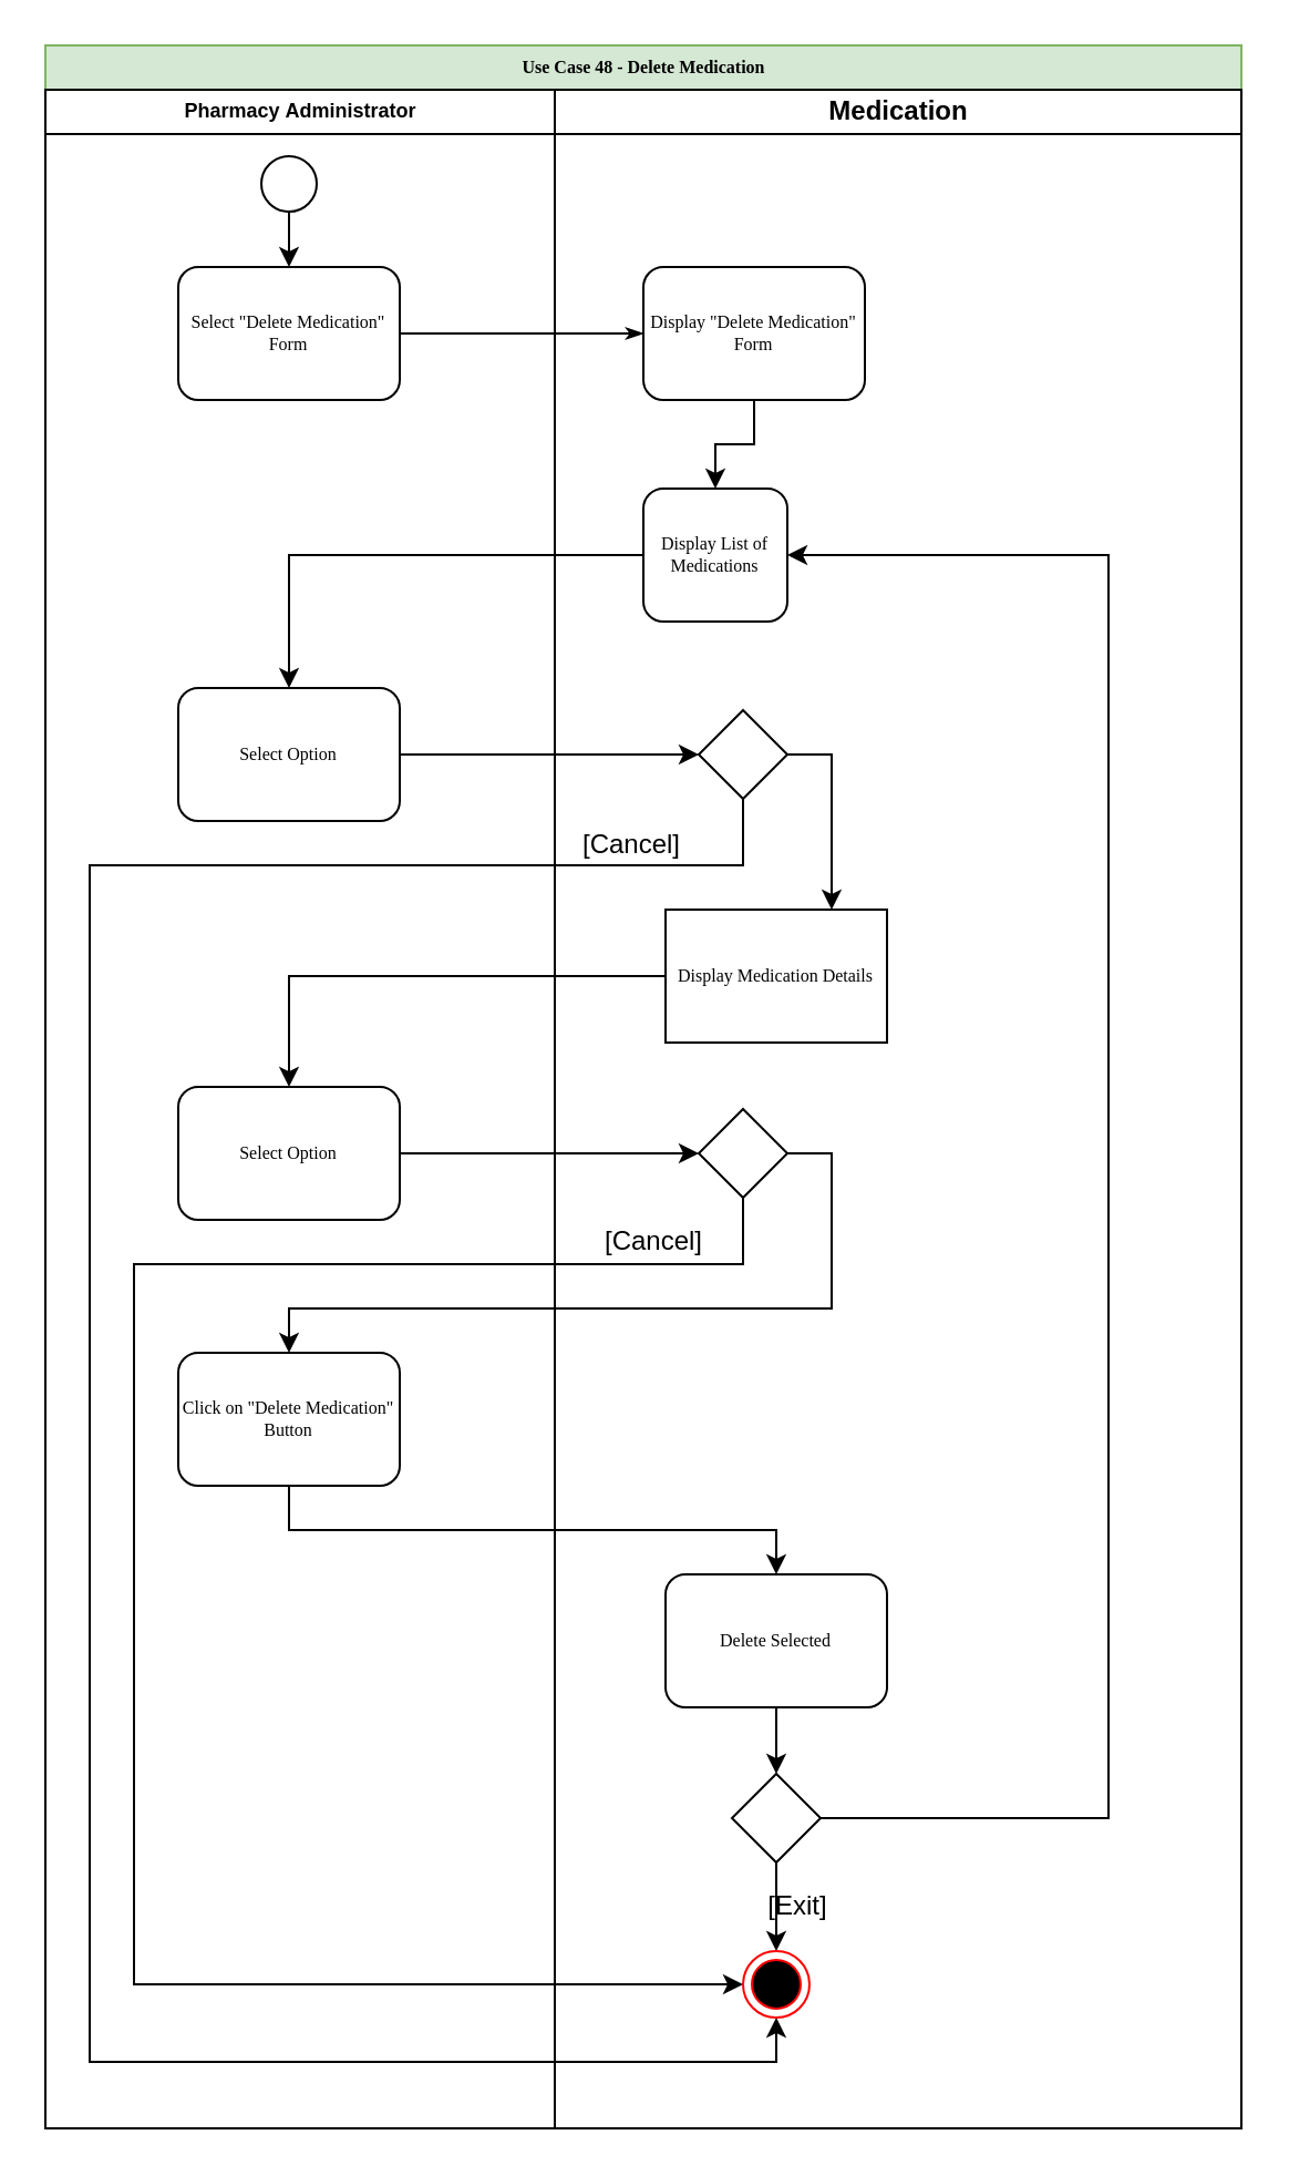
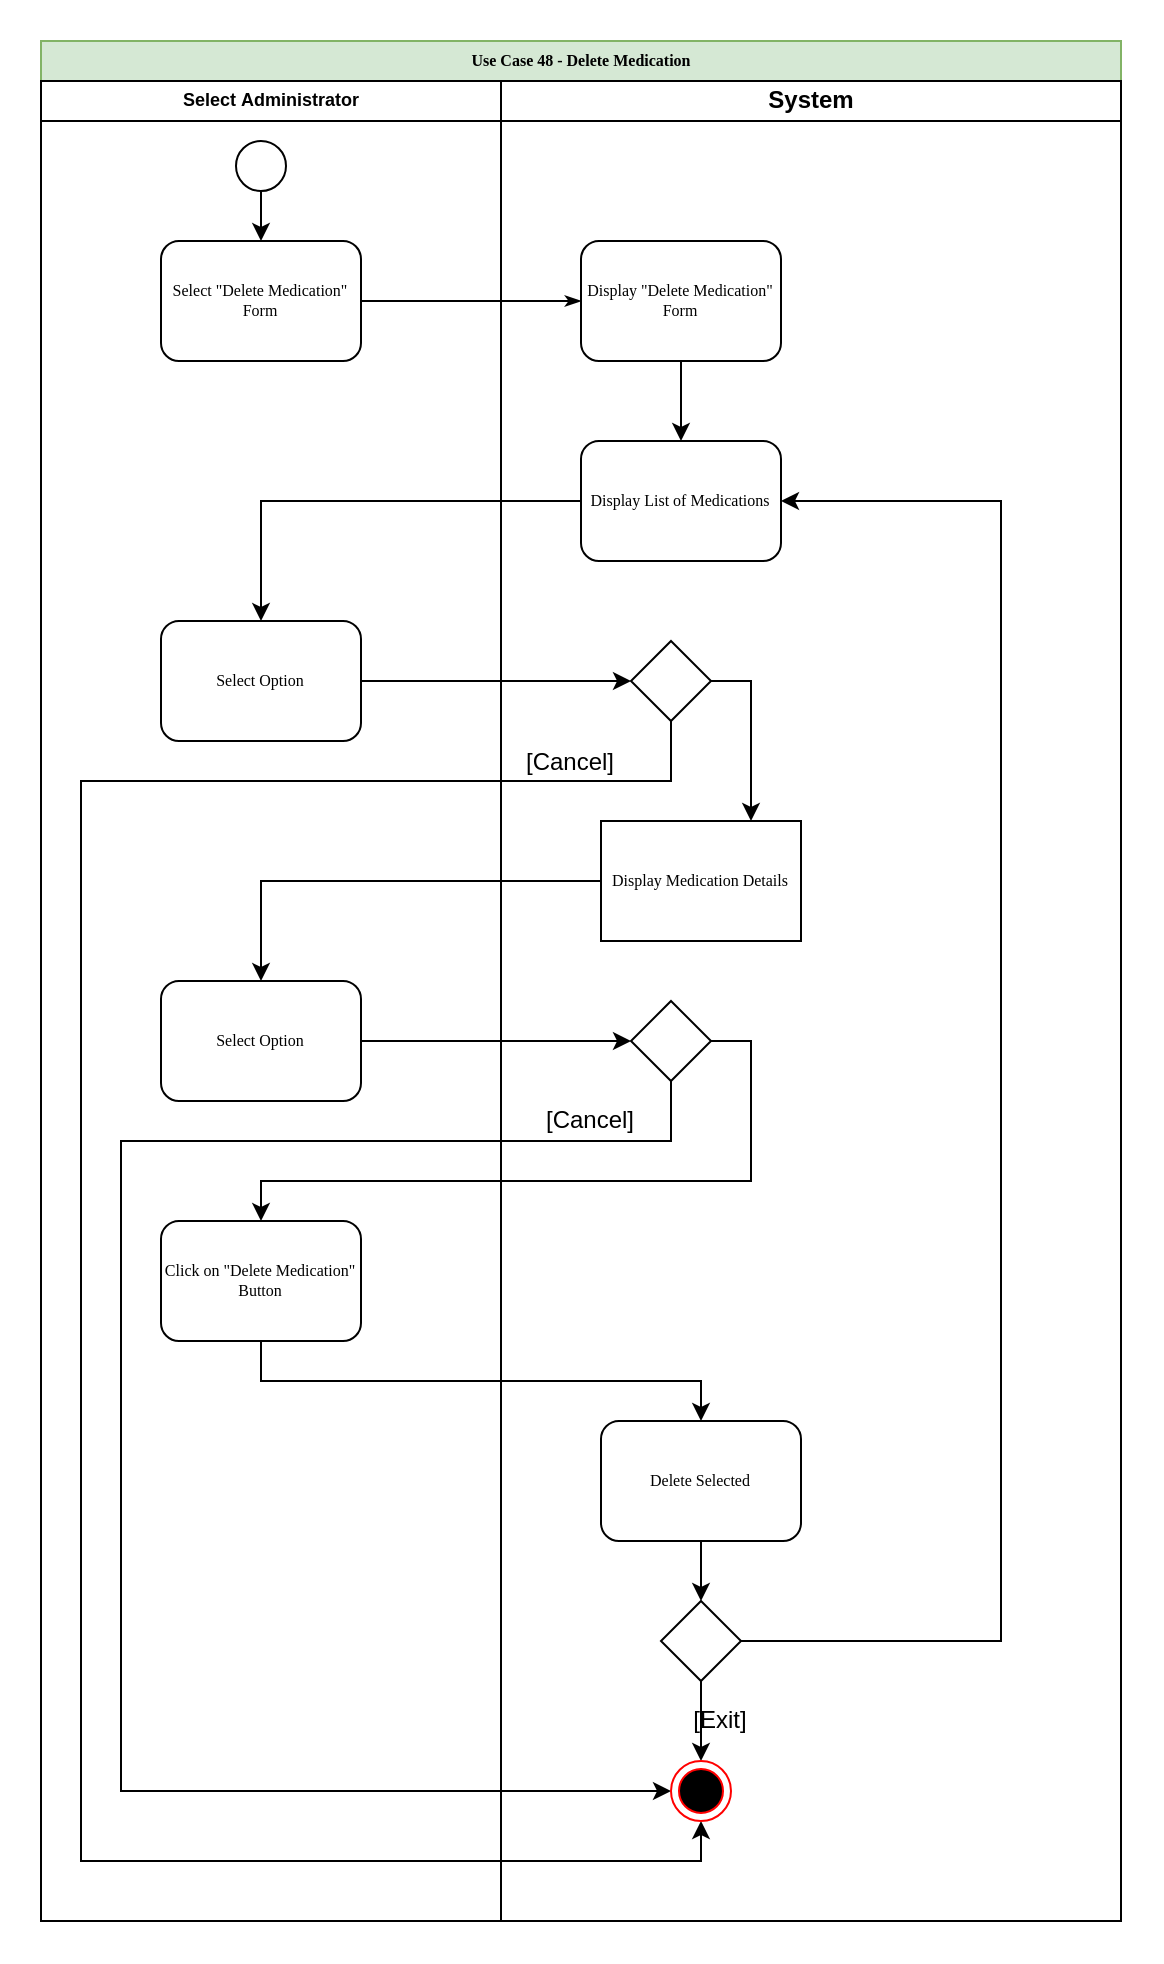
  <mxCell id="0" />
  <mxCell id="1" parent="0" />
  <mxCell id="2" value="Use Case 48 - Delete Medication" style="swimlane;html=1;childLayout=stackLayout;startSize=20;rounded=0;shadow=0;labelBackgroundColor=none;strokeWidth=1;fontFamily=Verdana;fontSize=8;align=center;fillColor=#d5e8d4;strokeColor=#82b366;" parent="1" vertex="1"><mxGeometry x="20" y="20" width="540" height="940" as="geometry" /></mxCell>
- <mxCell id="3" value="&lt;span lang=&quot;EN-NZ&quot; style=&quot;font-size: 9px; font-family: arial, sans-serif;&quot;&gt;Pharmacy&amp;nbsp;&lt;/span&gt;Administrator" style="swimlane;html=1;startSize=20;fontSize=9;" parent="2" vertex="1"><mxGeometry y="20" width="230" height="920" as="geometry" /></mxCell>
+ <mxCell id="3" value="&lt;span lang=&quot;EN-NZ&quot; style=&quot;font-size: 9px; font-family: arial, sans-serif;&quot;&gt;Select&amp;nbsp;&lt;/span&gt;Administrator" style="swimlane;html=1;startSize=20;fontSize=9;" parent="2" vertex="1"><mxGeometry y="20" width="230" height="920" as="geometry" /></mxCell>
  <mxCell id="4" value="" style="edgeStyle=orthogonalEdgeStyle;rounded=0;orthogonalLoop=1;jettySize=auto;html=1;" parent="3" source="5" target="6" edge="1"><mxGeometry relative="1" as="geometry" /></mxCell>
  <mxCell id="5" value="" style="ellipse;whiteSpace=wrap;html=1;aspect=fixed;" parent="3" vertex="1"><mxGeometry x="97.5" y="30" width="25" height="25" as="geometry" /></mxCell>
  <mxCell id="6" value="Select &quot;Delete Medication&quot; Form" style="rounded=1;whiteSpace=wrap;html=1;shadow=0;labelBackgroundColor=none;strokeWidth=1;fontFamily=Verdana;fontSize=8;align=center;" parent="3" vertex="1"><mxGeometry x="60" y="80" width="100" height="60" as="geometry" /></mxCell>
  <mxCell id="7" value="Select Option" style="rounded=1;whiteSpace=wrap;html=1;shadow=0;labelBackgroundColor=none;strokeWidth=1;fontFamily=Verdana;fontSize=8;align=center;" parent="3" vertex="1"><mxGeometry x="60" y="270" width="100" height="60" as="geometry" /></mxCell>
  <mxCell id="8" value="Select Option" style="rounded=1;whiteSpace=wrap;html=1;shadow=0;labelBackgroundColor=none;strokeWidth=1;fontFamily=Verdana;fontSize=8;align=center;" parent="3" vertex="1"><mxGeometry x="60" y="450" width="100" height="60" as="geometry" /></mxCell>
  <mxCell id="9" value="Click on &quot;Delete Medication&quot; Button" style="rounded=1;whiteSpace=wrap;html=1;shadow=0;labelBackgroundColor=none;strokeWidth=1;fontFamily=Verdana;fontSize=8;align=center;" parent="3" vertex="1"><mxGeometry x="60" y="570" width="100" height="60" as="geometry" /></mxCell>
  <mxCell id="10" style="edgeStyle=orthogonalEdgeStyle;rounded=1;html=1;labelBackgroundColor=none;startArrow=none;startFill=0;startSize=5;endArrow=classicThin;endFill=1;endSize=5;jettySize=auto;orthogonalLoop=1;strokeWidth=1;fontFamily=Verdana;fontSize=8" parent="2" source="6" target="28" edge="1"><mxGeometry relative="1" as="geometry" /></mxCell>
  <mxCell id="11" style="edgeStyle=orthogonalEdgeStyle;rounded=0;orthogonalLoop=1;jettySize=auto;html=1;exitX=0;exitY=0.5;exitDx=0;exitDy=0;entryX=0.5;entryY=0;entryDx=0;entryDy=0;fontSize=9;" parent="2" source="29" target="7" edge="1"><mxGeometry relative="1" as="geometry" /></mxCell>
  <mxCell id="12" style="edgeStyle=orthogonalEdgeStyle;rounded=0;orthogonalLoop=1;jettySize=auto;html=1;exitX=1;exitY=0.5;exitDx=0;exitDy=0;entryX=0;entryY=0.5;entryDx=0;entryDy=0;fontSize=9;" parent="2" source="7" target="26" edge="1"><mxGeometry relative="1" as="geometry" /></mxCell>
  <mxCell id="13" style="edgeStyle=orthogonalEdgeStyle;rounded=0;orthogonalLoop=1;jettySize=auto;html=1;exitX=0;exitY=0.5;exitDx=0;exitDy=0;entryX=0.5;entryY=0;entryDx=0;entryDy=0;fontSize=9;" parent="2" source="32" target="8" edge="1"><mxGeometry relative="1" as="geometry" /></mxCell>
  <mxCell id="14" style="edgeStyle=orthogonalEdgeStyle;rounded=0;orthogonalLoop=1;jettySize=auto;html=1;exitX=1;exitY=0.5;exitDx=0;exitDy=0;entryX=0;entryY=0.5;entryDx=0;entryDy=0;fontSize=9;" edge="1" parent="2" source="8" target="23"><mxGeometry relative="1" as="geometry" /></mxCell>
  <mxCell id="15" style="edgeStyle=orthogonalEdgeStyle;rounded=0;orthogonalLoop=1;jettySize=auto;html=1;exitX=0.5;exitY=1;exitDx=0;exitDy=0;entryX=0.5;entryY=0;entryDx=0;entryDy=0;fontSize=9;" edge="1" parent="2" source="9" target="33"><mxGeometry relative="1" as="geometry" /></mxCell>
  <mxCell id="16" style="edgeStyle=orthogonalEdgeStyle;rounded=0;orthogonalLoop=1;jettySize=auto;html=1;exitX=1;exitY=0.5;exitDx=0;exitDy=0;entryX=0.5;entryY=0;entryDx=0;entryDy=0;fontSize=9;" edge="1" parent="2" source="23" target="9"><mxGeometry relative="1" as="geometry"><Array as="points"><mxPoint x="355" y="500" /><mxPoint x="355" y="570" /><mxPoint x="110" y="570" /></Array></mxGeometry></mxCell>
- <mxCell id="17" value="Medication" style="swimlane;html=1;startSize=20;" parent="2" vertex="1"><mxGeometry x="230" y="20" width="310" height="920" as="geometry" /></mxCell>
+ <mxCell id="17" value="System" style="swimlane;html=1;startSize=20;" parent="2" vertex="1"><mxGeometry x="230" y="20" width="310" height="920" as="geometry" /></mxCell>
  <mxCell id="18" value="[Cancel]" style="text;html=1;strokeColor=none;fillColor=none;align=center;verticalAlign=middle;whiteSpace=wrap;rounded=0;" parent="17" vertex="1"><mxGeometry y="331" width="70" height="20" as="geometry" /></mxCell>
  <mxCell id="19" value="[Cancel]" style="text;html=1;strokeColor=none;fillColor=none;align=center;verticalAlign=middle;whiteSpace=wrap;rounded=0;" vertex="1" parent="17"><mxGeometry x="10" y="510" width="70" height="20" as="geometry" /></mxCell>
  <mxCell id="20" style="edgeStyle=orthogonalEdgeStyle;rounded=0;orthogonalLoop=1;jettySize=auto;html=1;exitX=0.5;exitY=1;exitDx=0;exitDy=0;entryX=0.5;entryY=0;entryDx=0;entryDy=0;fontSize=9;" edge="1" parent="17" source="33" target="34"><mxGeometry relative="1" as="geometry" /></mxCell>
  <mxCell id="21" style="edgeStyle=orthogonalEdgeStyle;rounded=0;orthogonalLoop=1;jettySize=auto;html=1;exitX=0.5;exitY=1;exitDx=0;exitDy=0;entryX=0.5;entryY=0;entryDx=0;entryDy=0;fontSize=9;" edge="1" parent="17" source="34" target="31"><mxGeometry relative="1" as="geometry" /></mxCell>
  <mxCell id="22" style="edgeStyle=orthogonalEdgeStyle;rounded=0;orthogonalLoop=1;jettySize=auto;html=1;exitX=0.5;exitY=1;exitDx=0;exitDy=0;entryX=0;entryY=0.5;entryDx=0;entryDy=0;fontSize=9;" edge="1" parent="17" source="23" target="31"><mxGeometry relative="1" as="geometry"><Array as="points"><mxPoint x="85" y="530" /><mxPoint x="-190" y="530" /><mxPoint x="-190" y="855" /></Array></mxGeometry></mxCell>
  <mxCell id="23" value="" style="rhombus;whiteSpace=wrap;html=1;" parent="17" vertex="1"><mxGeometry x="65" y="460" width="40" height="40" as="geometry" /></mxCell>
  <mxCell id="24" style="edgeStyle=orthogonalEdgeStyle;rounded=0;orthogonalLoop=1;jettySize=auto;html=1;exitX=0.5;exitY=1;exitDx=0;exitDy=0;entryX=0.5;entryY=1;entryDx=0;entryDy=0;fontSize=9;" parent="17" source="26" target="31" edge="1"><mxGeometry relative="1" as="geometry"><Array as="points"><mxPoint x="85" y="350" /><mxPoint x="-210" y="350" /><mxPoint x="-210" y="890" /><mxPoint x="100" y="890" /></Array></mxGeometry></mxCell>
  <mxCell id="25" style="edgeStyle=orthogonalEdgeStyle;rounded=0;orthogonalLoop=1;jettySize=auto;html=1;exitX=1;exitY=0.5;exitDx=0;exitDy=0;entryX=0.75;entryY=0;entryDx=0;entryDy=0;fontSize=9;" parent="17" source="26" target="32" edge="1"><mxGeometry relative="1" as="geometry" /></mxCell>
  <mxCell id="26" value="" style="rhombus;whiteSpace=wrap;html=1;" parent="17" vertex="1"><mxGeometry x="65" y="280" width="40" height="40" as="geometry" /></mxCell>
  <mxCell id="27" style="edgeStyle=orthogonalEdgeStyle;rounded=0;orthogonalLoop=1;jettySize=auto;html=1;exitX=0.5;exitY=1;exitDx=0;exitDy=0;entryX=0.5;entryY=0;entryDx=0;entryDy=0;fontSize=9;" parent="17" source="28" target="29" edge="1"><mxGeometry relative="1" as="geometry" /></mxCell>
  <mxCell id="28" value="Display &quot;Delete Medication&quot; Form" style="rounded=1;whiteSpace=wrap;html=1;shadow=0;labelBackgroundColor=none;strokeWidth=1;fontFamily=Verdana;fontSize=8;align=center;" parent="17" vertex="1"><mxGeometry x="40" y="80" width="100" height="60" as="geometry" /></mxCell>
- <mxCell id="29" value="Display List of Medications" style="rounded=1;whiteSpace=wrap;html=1;shadow=0;labelBackgroundColor=none;strokeWidth=1;fontFamily=Verdana;fontSize=8;align=center;" parent="17" vertex="1"><mxGeometry x="40" y="180" width="65" height="60" as="geometry" /></mxCell>
+ <mxCell id="29" value="Display List of Medications" style="rounded=1;whiteSpace=wrap;html=1;shadow=0;labelBackgroundColor=none;strokeWidth=1;fontFamily=Verdana;fontSize=8;align=center;" parent="17" vertex="1"><mxGeometry x="40" y="180" width="100" height="60" as="geometry" /></mxCell>
  <mxCell id="30" style="edgeStyle=orthogonalEdgeStyle;rounded=0;orthogonalLoop=1;jettySize=auto;html=1;exitX=1;exitY=0.5;exitDx=0;exitDy=0;entryX=1;entryY=0.5;entryDx=0;entryDy=0;fontSize=9;" parent="17" source="34" target="29" edge="1"><mxGeometry relative="1" as="geometry"><Array as="points"><mxPoint x="250" y="780" /><mxPoint x="250" y="210" /></Array></mxGeometry></mxCell>
  <mxCell id="31" value="" style="ellipse;html=1;shape=endState;fillColor=#000000;strokeColor=#ff0000;" parent="17" vertex="1"><mxGeometry x="85" y="840" width="30" height="30" as="geometry" /></mxCell>
  <mxCell id="32" value="Display Medication Details" style="whiteSpace=wrap;html=1;shadow=0;labelBackgroundColor=none;strokeWidth=1;fontFamily=Verdana;fontSize=8;align=center;rounded=0;" parent="17" vertex="1"><mxGeometry x="50" y="370" width="100" height="60" as="geometry" /></mxCell>
  <mxCell id="33" value="Delete Selected" style="rounded=1;whiteSpace=wrap;html=1;shadow=0;labelBackgroundColor=none;strokeWidth=1;fontFamily=Verdana;fontSize=8;align=center;" vertex="1" parent="17"><mxGeometry x="50" y="670" width="100" height="60" as="geometry" /></mxCell>
  <mxCell id="34" value="" style="rhombus;whiteSpace=wrap;html=1;" parent="17" vertex="1"><mxGeometry x="80" y="760" width="40" height="40" as="geometry" /></mxCell>
  <mxCell id="35" value="[Exit]" style="text;html=1;strokeColor=none;fillColor=none;align=center;verticalAlign=middle;whiteSpace=wrap;rounded=0;" parent="17" vertex="1"><mxGeometry x="75" y="810" width="70" height="20" as="geometry" /></mxCell>
